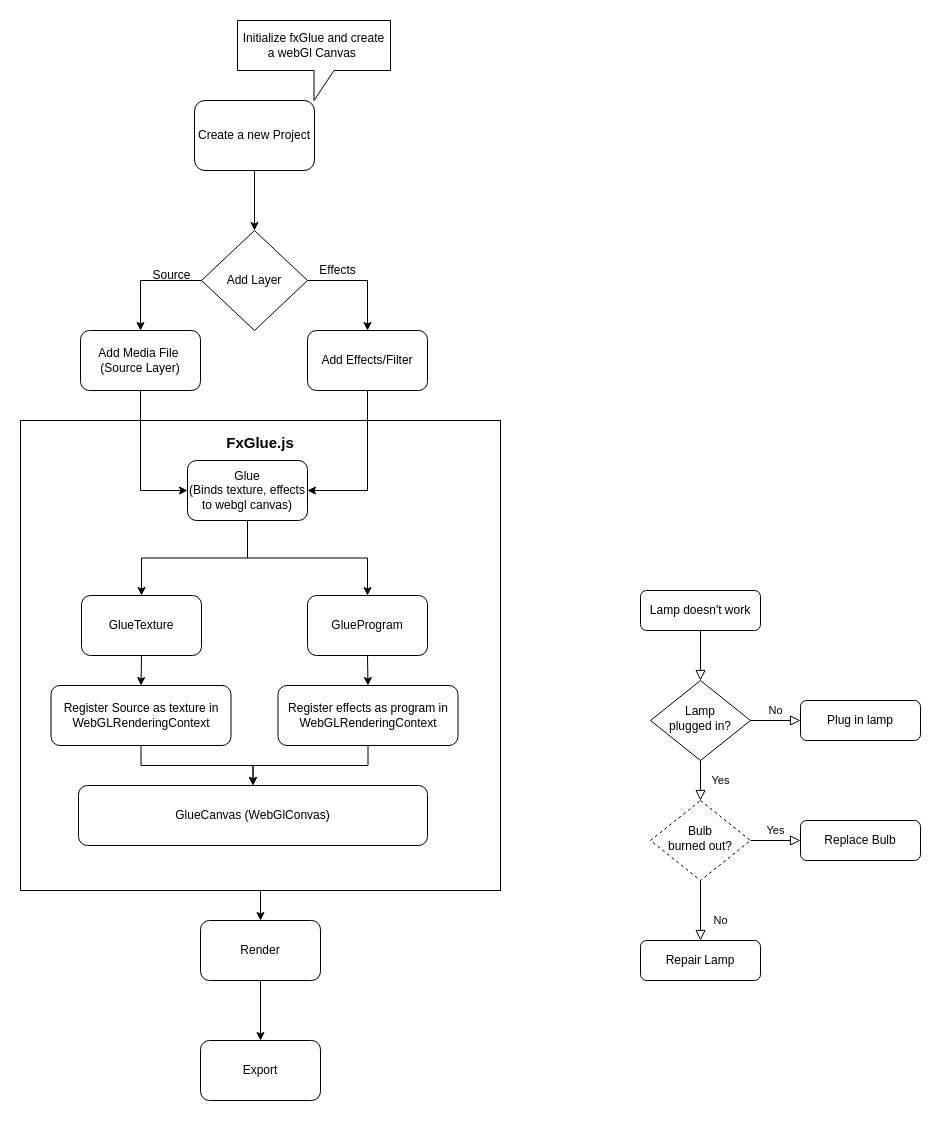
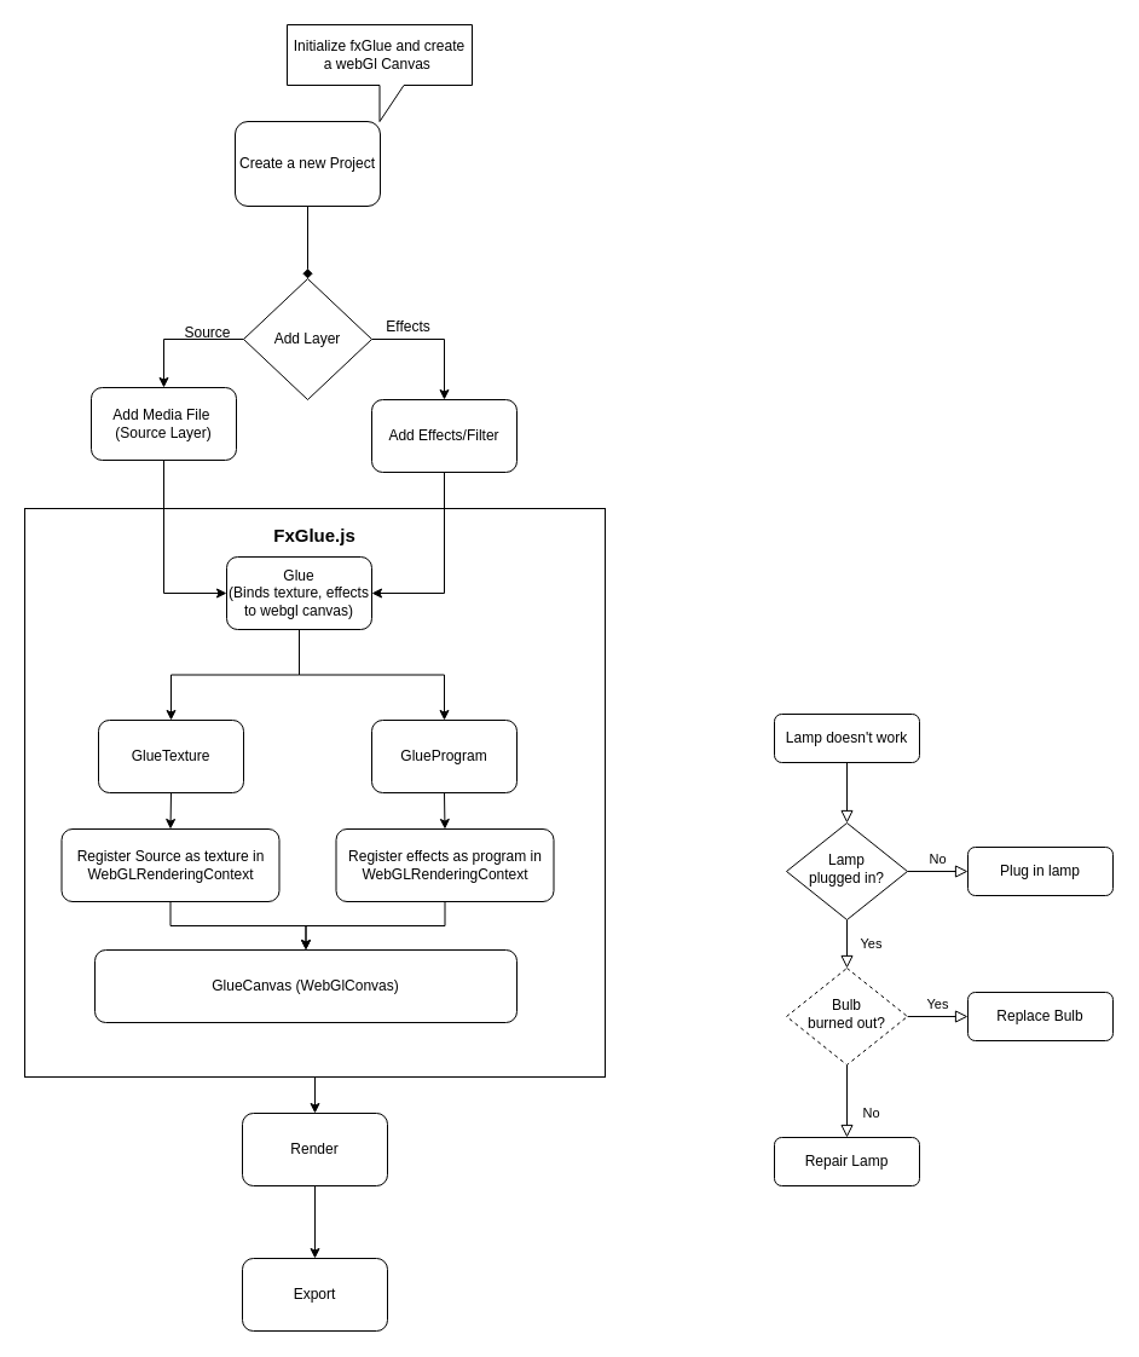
  <mxCell id="0" />
  <mxCell id="1" parent="0" />
  <mxCell id="2" style="edgeStyle=orthogonalEdgeStyle;rounded=0;orthogonalLoop=1;jettySize=auto;html=1;exitX=0.5;exitY=1;exitDx=0;exitDy=0;fontSize=15;" edge="1" parent="1" source="3" target="40"><mxGeometry relative="1" as="geometry" /></mxCell>
  <mxCell id="3" value="&lt;b&gt;&lt;font style=&quot;font-size: 15px;&quot;&gt;FxGlue.js&lt;/font&gt;&lt;/b&gt;" style="rounded=0;whiteSpace=wrap;html=1;verticalAlign=top;spacingTop=7;" vertex="1" parent="1"><mxGeometry x="20" y="420" width="480" height="470" as="geometry" /></mxCell>
  <mxCell id="4" value="" style="rounded=0;html=1;jettySize=auto;orthogonalLoop=1;fontSize=11;endArrow=block;endFill=0;endSize=8;strokeWidth=1;shadow=0;labelBackgroundColor=none;edgeStyle=orthogonalEdgeStyle;" parent="1" source="5" target="8" edge="1"><mxGeometry relative="1" as="geometry" /></mxCell>
  <mxCell id="5" value="Lamp doesn't work" style="rounded=1;whiteSpace=wrap;html=1;fontSize=12;glass=0;strokeWidth=1;shadow=0;" parent="1" vertex="1"><mxGeometry x="640" y="590" width="120" height="40" as="geometry" /></mxCell>
  <mxCell id="6" value="Yes" style="rounded=0;html=1;jettySize=auto;orthogonalLoop=1;fontSize=11;endArrow=block;endFill=0;endSize=8;strokeWidth=1;shadow=0;labelBackgroundColor=none;edgeStyle=orthogonalEdgeStyle;" parent="1" source="8" target="12" edge="1"><mxGeometry y="20" relative="1" as="geometry"><mxPoint as="offset" /></mxGeometry></mxCell>
  <mxCell id="7" value="No" style="edgeStyle=orthogonalEdgeStyle;rounded=0;html=1;jettySize=auto;orthogonalLoop=1;fontSize=11;endArrow=block;endFill=0;endSize=8;strokeWidth=1;shadow=0;labelBackgroundColor=none;" parent="1" source="8" target="9" edge="1"><mxGeometry y="10" relative="1" as="geometry"><mxPoint as="offset" /></mxGeometry></mxCell>
  <mxCell id="8" value="Lamp&lt;br&gt;plugged in?" style="rhombus;whiteSpace=wrap;html=1;shadow=0;fontFamily=Helvetica;fontSize=12;align=center;strokeWidth=1;spacing=6;spacingTop=-4;" parent="1" vertex="1"><mxGeometry x="650" y="680" width="100" height="80" as="geometry" /></mxCell>
  <mxCell id="9" value="Plug in lamp" style="rounded=1;whiteSpace=wrap;html=1;fontSize=12;glass=0;strokeWidth=1;shadow=0;" parent="1" vertex="1"><mxGeometry x="800" y="700" width="120" height="40" as="geometry" /></mxCell>
  <mxCell id="10" value="No" style="rounded=0;html=1;jettySize=auto;orthogonalLoop=1;fontSize=11;endArrow=block;endFill=0;endSize=8;strokeWidth=1;shadow=0;labelBackgroundColor=none;edgeStyle=orthogonalEdgeStyle;" parent="1" source="12" target="13" edge="1"><mxGeometry x="0.333" y="20" relative="1" as="geometry"><mxPoint as="offset" /></mxGeometry></mxCell>
  <mxCell id="11" value="Yes" style="edgeStyle=orthogonalEdgeStyle;rounded=0;html=1;jettySize=auto;orthogonalLoop=1;fontSize=11;endArrow=block;endFill=0;endSize=8;strokeWidth=1;shadow=0;labelBackgroundColor=none;" parent="1" source="12" target="14" edge="1"><mxGeometry y="10" relative="1" as="geometry"><mxPoint as="offset" /></mxGeometry></mxCell>
  <mxCell id="12" value="Bulb&lt;br&gt;burned out?" style="rhombus;whiteSpace=wrap;html=1;shadow=0;fontFamily=Helvetica;fontSize=12;align=center;strokeWidth=1;spacing=6;spacingTop=-4;dashed=1;" parent="1" vertex="1"><mxGeometry x="650" y="800" width="100" height="80" as="geometry" /></mxCell>
  <mxCell id="13" value="Repair Lamp" style="rounded=1;whiteSpace=wrap;html=1;fontSize=12;glass=0;strokeWidth=1;shadow=0;" parent="1" vertex="1"><mxGeometry x="640" y="940" width="120" height="40" as="geometry" /></mxCell>
  <mxCell id="14" value="Replace Bulb" style="rounded=1;whiteSpace=wrap;html=1;fontSize=12;glass=0;strokeWidth=1;shadow=0;" parent="1" vertex="1"><mxGeometry x="800" y="820" width="120" height="40" as="geometry" /></mxCell>
- <mxCell id="15" style="edgeStyle=orthogonalEdgeStyle;rounded=0;orthogonalLoop=1;jettySize=auto;html=1;exitX=0.5;exitY=1;exitDx=0;exitDy=0;entryX=0.5;entryY=0;entryDx=0;entryDy=0;" edge="1" parent="1" source="16" target="23"><mxGeometry relative="1" as="geometry" /></mxCell>
+ <mxCell id="15" style="edgeStyle=orthogonalEdgeStyle;rounded=0;orthogonalLoop=1;jettySize=auto;html=1;exitX=0.5;exitY=1;exitDx=0;exitDy=0;entryX=0.5;entryY=0;entryDx=0;entryDy=0;endArrow=diamond;" edge="1" parent="1" source="16" target="23"><mxGeometry relative="1" as="geometry" /></mxCell>
  <mxCell id="16" value="Create a new Project" style="rounded=1;whiteSpace=wrap;html=1;" vertex="1" parent="1"><mxGeometry x="194" y="100" width="120" height="70" as="geometry" /></mxCell>
  <mxCell id="17" style="edgeStyle=orthogonalEdgeStyle;rounded=0;orthogonalLoop=1;jettySize=auto;html=1;exitX=0.5;exitY=1;exitDx=0;exitDy=0;entryX=0;entryY=0.5;entryDx=0;entryDy=0;fontSize=15;" edge="1" parent="1" source="18" target="38"><mxGeometry relative="1" as="geometry" /></mxCell>
- <mxCell id="18" value="Add Media File&amp;nbsp;&lt;br&gt;(Source Layer)" style="whiteSpace=wrap;html=1;rounded=1;" vertex="1" parent="1"><mxGeometry x="80" y="330" width="120" height="60" as="geometry" /></mxCell>
+ <mxCell id="18" value="Add Media File&amp;nbsp;&lt;br&gt;(Source Layer)" style="whiteSpace=wrap;html=1;rounded=1;" vertex="1" parent="1"><mxGeometry x="75" y="320" width="120" height="60" as="geometry" /></mxCell>
  <mxCell id="19" style="edgeStyle=orthogonalEdgeStyle;rounded=0;orthogonalLoop=1;jettySize=auto;html=1;exitX=0.5;exitY=1;exitDx=0;exitDy=0;entryX=1;entryY=0.5;entryDx=0;entryDy=0;fontSize=15;" edge="1" parent="1" source="20" target="38"><mxGeometry relative="1" as="geometry" /></mxCell>
  <mxCell id="20" value="Add Effects/Filter" style="whiteSpace=wrap;html=1;rounded=1;" vertex="1" parent="1"><mxGeometry x="307" y="330" width="120" height="60" as="geometry" /></mxCell>
  <mxCell id="21" style="edgeStyle=orthogonalEdgeStyle;rounded=0;orthogonalLoop=1;jettySize=auto;html=1;entryX=0.5;entryY=0;entryDx=0;entryDy=0;" edge="1" parent="1" source="23" target="18"><mxGeometry relative="1" as="geometry" /></mxCell>
  <mxCell id="22" style="edgeStyle=orthogonalEdgeStyle;rounded=0;orthogonalLoop=1;jettySize=auto;html=1;exitX=1;exitY=0.5;exitDx=0;exitDy=0;entryX=0.5;entryY=0;entryDx=0;entryDy=0;" edge="1" parent="1" source="23" target="20"><mxGeometry relative="1" as="geometry" /></mxCell>
  <mxCell id="23" value="Add Layer" style="rhombus;whiteSpace=wrap;html=1;" vertex="1" parent="1"><mxGeometry x="201" y="230" width="106" height="100" as="geometry" /></mxCell>
  <mxCell id="24" value="Source" style="text;html=1;align=center;verticalAlign=middle;resizable=0;points=[];autosize=1;strokeColor=none;fillColor=none;" vertex="1" parent="1"><mxGeometry x="141" y="260" width="60" height="30" as="geometry" /></mxCell>
  <mxCell id="25" value="Effects" style="text;html=1;align=center;verticalAlign=middle;resizable=0;points=[];autosize=1;strokeColor=none;fillColor=none;" vertex="1" parent="1"><mxGeometry x="307" y="255" width="60" height="30" as="geometry" /></mxCell>
  <mxCell id="26" value="Initialize fxGlue and create a webGl Canvas&amp;nbsp;" style="shape=callout;whiteSpace=wrap;html=1;perimeter=calloutPerimeter;" vertex="1" parent="1"><mxGeometry x="237" y="20" width="153" height="80" as="geometry" /></mxCell>
  <mxCell id="27" style="edgeStyle=orthogonalEdgeStyle;rounded=0;orthogonalLoop=1;jettySize=auto;html=1;exitX=0.5;exitY=1;exitDx=0;exitDy=0;" edge="1" parent="1" source="28" target="35"><mxGeometry relative="1" as="geometry" /></mxCell>
  <mxCell id="28" value="Register Source as texture in WebGLRenderingContext" style="rounded=1;whiteSpace=wrap;html=1;" vertex="1" parent="1"><mxGeometry x="50.5" y="685" width="180" height="60" as="geometry" /></mxCell>
  <mxCell id="29" style="edgeStyle=orthogonalEdgeStyle;rounded=0;orthogonalLoop=1;jettySize=auto;html=1;exitX=0.5;exitY=1;exitDx=0;exitDy=0;" edge="1" parent="1" source="30" target="35"><mxGeometry relative="1" as="geometry" /></mxCell>
  <mxCell id="30" value="Register effects as program in WebGLRenderingContext" style="rounded=1;whiteSpace=wrap;html=1;" vertex="1" parent="1"><mxGeometry x="277.5" y="685" width="180" height="60" as="geometry" /></mxCell>
  <mxCell id="31" style="edgeStyle=orthogonalEdgeStyle;rounded=0;orthogonalLoop=1;jettySize=auto;html=1;exitX=0.5;exitY=1;exitDx=0;exitDy=0;entryX=0.5;entryY=0;entryDx=0;entryDy=0;" edge="1" parent="1" source="32" target="28"><mxGeometry relative="1" as="geometry" /></mxCell>
  <mxCell id="32" value="GlueTexture" style="rounded=1;whiteSpace=wrap;html=1;" vertex="1" parent="1"><mxGeometry x="81" y="595" width="120" height="60" as="geometry" /></mxCell>
  <mxCell id="33" style="edgeStyle=orthogonalEdgeStyle;rounded=0;orthogonalLoop=1;jettySize=auto;html=1;exitX=0.5;exitY=1;exitDx=0;exitDy=0;entryX=0.5;entryY=0;entryDx=0;entryDy=0;" edge="1" parent="1" source="34" target="30"><mxGeometry relative="1" as="geometry" /></mxCell>
  <mxCell id="34" value="GlueProgram" style="rounded=1;whiteSpace=wrap;html=1;" vertex="1" parent="1"><mxGeometry x="307" y="595" width="120" height="60" as="geometry" /></mxCell>
  <mxCell id="35" value="GlueCanvas (WebGlConvas)" style="rounded=1;whiteSpace=wrap;html=1;" vertex="1" parent="1"><mxGeometry x="78" y="785" width="349" height="60" as="geometry" /></mxCell>
  <mxCell id="36" style="edgeStyle=orthogonalEdgeStyle;rounded=0;orthogonalLoop=1;jettySize=auto;html=1;exitX=0.5;exitY=1;exitDx=0;exitDy=0;" edge="1" parent="1" source="38" target="32"><mxGeometry relative="1" as="geometry" /></mxCell>
  <mxCell id="37" style="edgeStyle=orthogonalEdgeStyle;rounded=0;orthogonalLoop=1;jettySize=auto;html=1;exitX=0.5;exitY=1;exitDx=0;exitDy=0;" edge="1" parent="1" source="38" target="34"><mxGeometry relative="1" as="geometry" /></mxCell>
  <mxCell id="38" value="Glue&lt;br&gt;(Binds texture, effects to webgl canvas)" style="rounded=1;whiteSpace=wrap;html=1;" vertex="1" parent="1"><mxGeometry x="187" y="460" width="120" height="60" as="geometry" /></mxCell>
  <mxCell id="39" style="edgeStyle=orthogonalEdgeStyle;rounded=0;orthogonalLoop=1;jettySize=auto;html=1;exitX=0.5;exitY=1;exitDx=0;exitDy=0;fontSize=15;" edge="1" parent="1" source="40" target="41"><mxGeometry relative="1" as="geometry" /></mxCell>
  <mxCell id="40" value="Render" style="rounded=1;whiteSpace=wrap;html=1;" vertex="1" parent="1"><mxGeometry x="200" y="920" width="120" height="60" as="geometry" /></mxCell>
  <mxCell id="41" value="Export" style="rounded=1;whiteSpace=wrap;html=1;" vertex="1" parent="1"><mxGeometry x="200" y="1040" width="120" height="60" as="geometry" /></mxCell>
